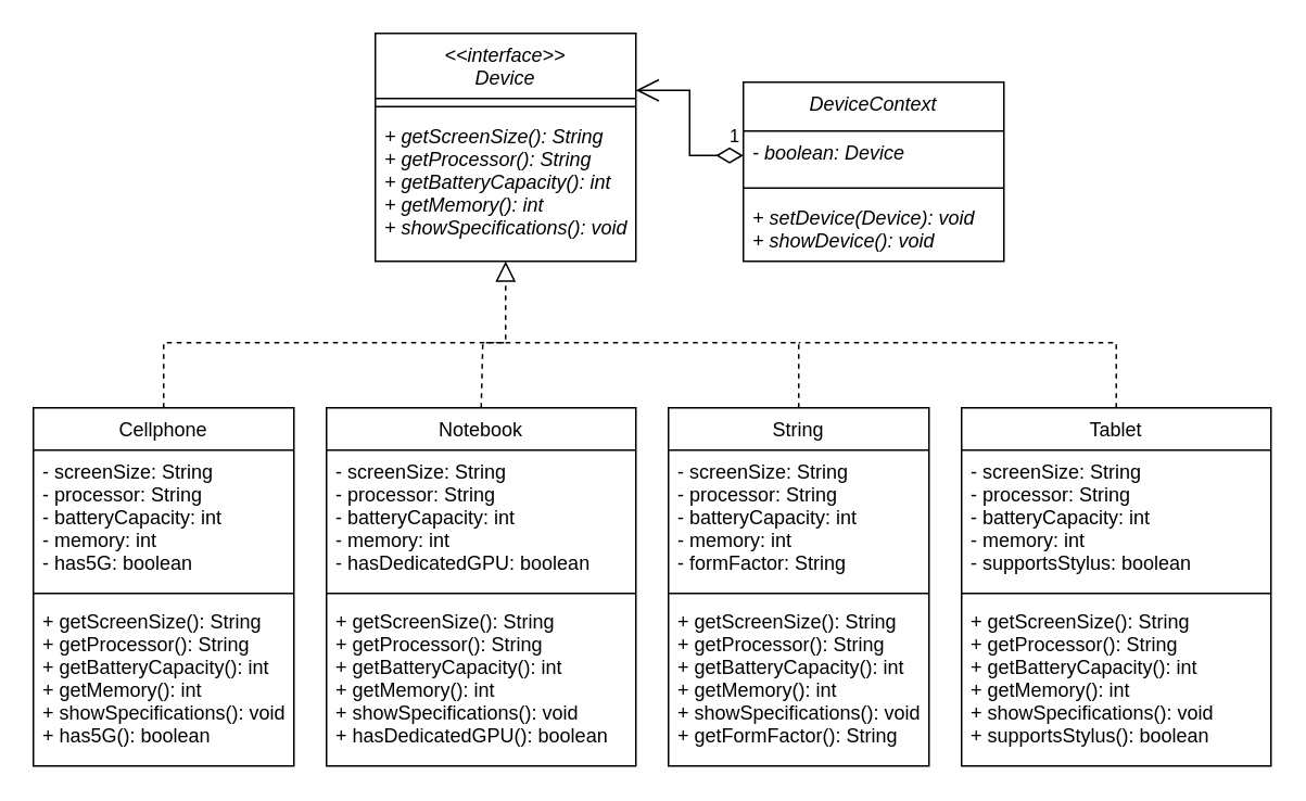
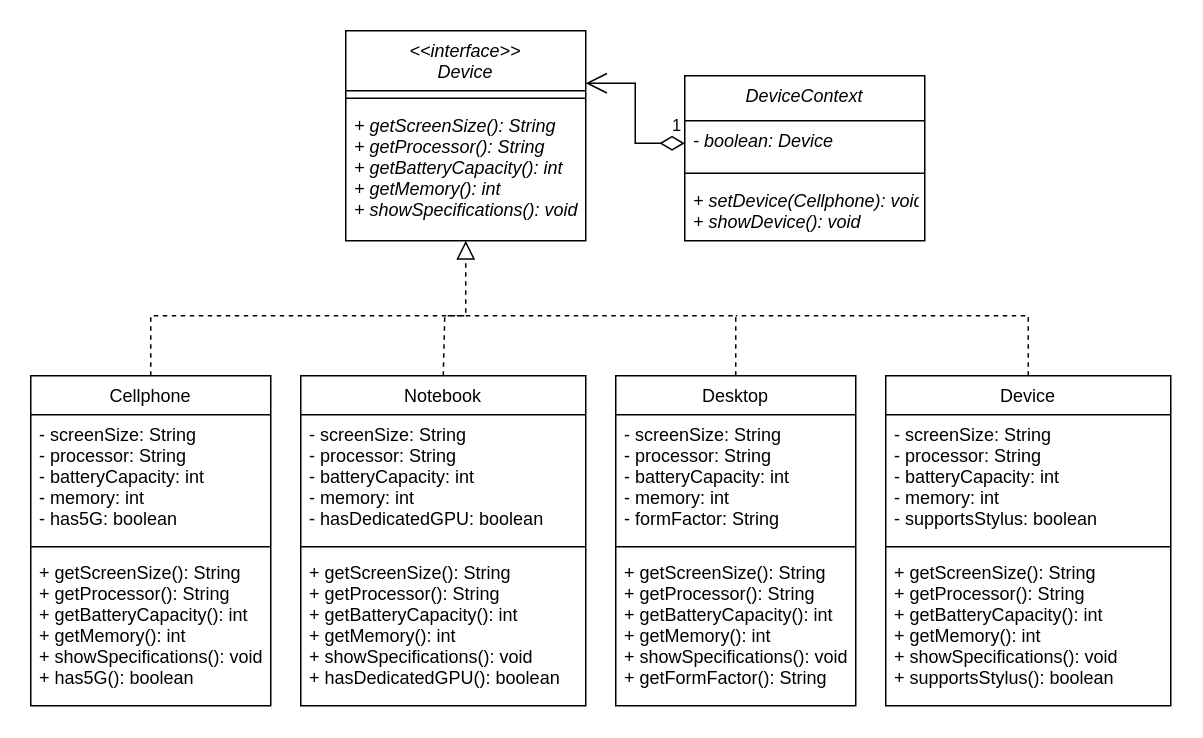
  <mxCell id="0" />
  <mxCell id="1" parent="0" />
  <mxCell id="2" value="Cellphone" style="swimlane;fontStyle=0;align=center;verticalAlign=top;childLayout=stackLayout;horizontal=1;startSize=26;horizontalStack=0;resizeParent=1;resizeLast=0;collapsible=1;marginBottom=0;rounded=0;shadow=0;strokeWidth=1;" parent="1" vertex="1"><mxGeometry x="20" y="250" width="160" height="220" as="geometry"><mxRectangle x="130" y="380" width="160" height="26" as="alternateBounds" /></mxGeometry></mxCell>
  <mxCell id="3" value="- screenSize: String&#10;- processor: String&#10;- batteryCapacity: int&#10;- memory: int&#10;- has5G: boolean" style="text;align=left;verticalAlign=top;spacingLeft=4;spacingRight=4;overflow=hidden;rotatable=0;points=[[0,0.5],[1,0.5]];portConstraint=eastwest;" parent="2" vertex="1"><mxGeometry y="26" width="160" height="84" as="geometry" /></mxCell>
  <mxCell id="4" value="" style="line;html=1;strokeWidth=1;align=left;verticalAlign=middle;spacingTop=-1;spacingLeft=3;spacingRight=3;rotatable=0;labelPosition=right;points=[];portConstraint=eastwest;" parent="2" vertex="1"><mxGeometry y="110" width="160" height="8" as="geometry" /></mxCell>
  <mxCell id="5" value="+ getScreenSize(): String&#10;+ getProcessor(): String&#10;+ getBatteryCapacity(): int&#10;+ getMemory(): int&#10;+ showSpecifications(): void&#10;+ has5G(): boolean" style="text;align=left;verticalAlign=top;spacingLeft=4;spacingRight=4;overflow=hidden;rotatable=0;points=[[0,0.5],[1,0.5]];portConstraint=eastwest;" parent="2" vertex="1"><mxGeometry y="118" width="160" height="88" as="geometry" /></mxCell>
  <mxCell id="6" value="&lt;&lt;interface&gt;&gt;&#10;Device" style="swimlane;fontStyle=2;align=center;verticalAlign=top;childLayout=stackLayout;horizontal=1;startSize=40;horizontalStack=0;resizeParent=1;resizeLast=0;collapsible=1;marginBottom=0;rounded=0;shadow=0;strokeWidth=1;" parent="1" vertex="1"><mxGeometry x="230" y="20" width="160" height="140" as="geometry"><mxRectangle x="230" y="140" width="160" height="26" as="alternateBounds" /></mxGeometry></mxCell>
  <mxCell id="7" value="" style="line;html=1;strokeWidth=1;align=left;verticalAlign=middle;spacingTop=-1;spacingLeft=3;spacingRight=3;rotatable=0;labelPosition=right;points=[];portConstraint=eastwest;" parent="6" vertex="1"><mxGeometry y="40" width="160" height="10" as="geometry" /></mxCell>
  <mxCell id="8" value="+ getScreenSize(): String&#10;+ getProcessor(): String&#10;+ getBatteryCapacity(): int&#10;+ getMemory(): int&#10;+ showSpecifications(): void" style="text;align=left;verticalAlign=top;spacingLeft=4;spacingRight=4;overflow=hidden;rotatable=0;points=[[0,0.5],[1,0.5]];portConstraint=eastwest;fontStyle=2" parent="6" vertex="1"><mxGeometry y="50" width="160" height="80" as="geometry" /></mxCell>
  <mxCell id="9" value="" style="endArrow=block;endSize=10;endFill=0;shadow=0;strokeWidth=1;rounded=0;curved=0;edgeStyle=elbowEdgeStyle;elbow=vertical;entryX=0.5;entryY=1;entryDx=0;entryDy=0;dashed=1;" parent="1" source="2" edge="1" target="6"><mxGeometry width="160" relative="1" as="geometry"><mxPoint x="500" y="350" as="sourcePoint" /><mxPoint x="394" y="162" as="targetPoint" /><Array as="points"><mxPoint x="256" y="210" /></Array></mxGeometry></mxCell>
  <mxCell id="10" value="Notebook" style="swimlane;fontStyle=0;align=center;verticalAlign=top;childLayout=stackLayout;horizontal=1;startSize=26;horizontalStack=0;resizeParent=1;resizeLast=0;collapsible=1;marginBottom=0;rounded=0;shadow=0;strokeWidth=1;" parent="1" vertex="1"><mxGeometry x="200" y="250" width="190" height="220" as="geometry"><mxRectangle x="130" y="380" width="160" height="26" as="alternateBounds" /></mxGeometry></mxCell>
  <mxCell id="11" value="- screenSize: String&#10;- processor: String&#10;- batteryCapacity: int&#10;- memory: int&#10;- hasDedicatedGPU: boolean" style="text;align=left;verticalAlign=top;spacingLeft=4;spacingRight=4;overflow=hidden;rotatable=0;points=[[0,0.5],[1,0.5]];portConstraint=eastwest;" parent="10" vertex="1"><mxGeometry y="26" width="190" height="84" as="geometry" /></mxCell>
  <mxCell id="12" value="" style="line;html=1;strokeWidth=1;align=left;verticalAlign=middle;spacingTop=-1;spacingLeft=3;spacingRight=3;rotatable=0;labelPosition=right;points=[];portConstraint=eastwest;" parent="10" vertex="1"><mxGeometry y="110" width="190" height="8" as="geometry" /></mxCell>
  <mxCell id="13" value="+ getScreenSize(): String&#10;+ getProcessor(): String&#10;+ getBatteryCapacity(): int&#10;+ getMemory(): int&#10;+ showSpecifications(): void&#10;+ hasDedicatedGPU(): boolean" style="text;align=left;verticalAlign=top;spacingLeft=4;spacingRight=4;overflow=hidden;rotatable=0;points=[[0,0.5],[1,0.5]];portConstraint=eastwest;" parent="10" vertex="1"><mxGeometry y="118" width="190" height="102" as="geometry" /></mxCell>
  <mxCell id="14" value="" style="endArrow=none;html=1;rounded=0;exitX=0.5;exitY=0;exitDx=0;exitDy=0;dashed=1;" parent="1" source="10" edge="1"><mxGeometry width="50" height="50" relative="1" as="geometry"><mxPoint x="280" y="260" as="sourcePoint" /><mxPoint x="390" y="210" as="targetPoint" /><Array as="points"><mxPoint x="296" y="210" /></Array></mxGeometry></mxCell>
- <mxCell id="15" value="String" style="swimlane;fontStyle=0;align=center;verticalAlign=top;childLayout=stackLayout;horizontal=1;startSize=26;horizontalStack=0;resizeParent=1;resizeLast=0;collapsible=1;marginBottom=0;rounded=0;shadow=0;strokeWidth=1;" parent="1" vertex="1"><mxGeometry x="410" y="250" width="160" height="220" as="geometry"><mxRectangle x="130" y="380" width="160" height="26" as="alternateBounds" /></mxGeometry></mxCell>
+ <mxCell id="15" value="Desktop" style="swimlane;fontStyle=0;align=center;verticalAlign=top;childLayout=stackLayout;horizontal=1;startSize=26;horizontalStack=0;resizeParent=1;resizeLast=0;collapsible=1;marginBottom=0;rounded=0;shadow=0;strokeWidth=1;" parent="1" vertex="1"><mxGeometry x="410" y="250" width="160" height="220" as="geometry"><mxRectangle x="130" y="380" width="160" height="26" as="alternateBounds" /></mxGeometry></mxCell>
  <mxCell id="16" value="- screenSize: String&#10;- processor: String&#10;- batteryCapacity: int&#10;- memory: int&#10;- formFactor: String" style="text;align=left;verticalAlign=top;spacingLeft=4;spacingRight=4;overflow=hidden;rotatable=0;points=[[0,0.5],[1,0.5]];portConstraint=eastwest;" parent="15" vertex="1"><mxGeometry y="26" width="160" height="84" as="geometry" /></mxCell>
  <mxCell id="17" value="" style="line;html=1;strokeWidth=1;align=left;verticalAlign=middle;spacingTop=-1;spacingLeft=3;spacingRight=3;rotatable=0;labelPosition=right;points=[];portConstraint=eastwest;" parent="15" vertex="1"><mxGeometry y="110" width="160" height="8" as="geometry" /></mxCell>
  <mxCell id="18" value="+ getScreenSize(): String&#10;+ getProcessor(): String&#10;+ getBatteryCapacity(): int&#10;+ getMemory(): int&#10;+ showSpecifications(): void&#10;+ getFormFactor(): String" style="text;align=left;verticalAlign=top;spacingLeft=4;spacingRight=4;overflow=hidden;rotatable=0;points=[[0,0.5],[1,0.5]];portConstraint=eastwest;" parent="15" vertex="1"><mxGeometry y="118" width="160" height="102" as="geometry" /></mxCell>
  <mxCell id="19" value="" style="endArrow=none;html=1;rounded=0;exitX=0.5;exitY=0;exitDx=0;exitDy=0;dashed=1;" parent="1" source="15" edge="1"><mxGeometry width="50" height="50" relative="1" as="geometry"><mxPoint x="370" y="240" as="sourcePoint" /><mxPoint x="390" y="210" as="targetPoint" /><Array as="points"><mxPoint x="490" y="210" /></Array></mxGeometry></mxCell>
- <mxCell id="20" value="Tablet" style="swimlane;fontStyle=0;align=center;verticalAlign=top;childLayout=stackLayout;horizontal=1;startSize=26;horizontalStack=0;resizeParent=1;resizeLast=0;collapsible=1;marginBottom=0;rounded=0;shadow=0;strokeWidth=1;" parent="1" vertex="1"><mxGeometry x="590" y="250" width="190" height="220" as="geometry"><mxRectangle x="130" y="380" width="160" height="26" as="alternateBounds" /></mxGeometry></mxCell>
+ <mxCell id="20" value="Device" style="swimlane;fontStyle=0;align=center;verticalAlign=top;childLayout=stackLayout;horizontal=1;startSize=26;horizontalStack=0;resizeParent=1;resizeLast=0;collapsible=1;marginBottom=0;rounded=0;shadow=0;strokeWidth=1;" parent="1" vertex="1"><mxGeometry x="590" y="250" width="190" height="220" as="geometry"><mxRectangle x="130" y="380" width="160" height="26" as="alternateBounds" /></mxGeometry></mxCell>
  <mxCell id="21" value="- screenSize: String&#10;- processor: String&#10;- batteryCapacity: int&#10;- memory: int&#10;- supportsStylus: boolean" style="text;align=left;verticalAlign=top;spacingLeft=4;spacingRight=4;overflow=hidden;rotatable=0;points=[[0,0.5],[1,0.5]];portConstraint=eastwest;" parent="20" vertex="1"><mxGeometry y="26" width="190" height="84" as="geometry" /></mxCell>
  <mxCell id="22" value="" style="line;html=1;strokeWidth=1;align=left;verticalAlign=middle;spacingTop=-1;spacingLeft=3;spacingRight=3;rotatable=0;labelPosition=right;points=[];portConstraint=eastwest;" parent="20" vertex="1"><mxGeometry y="110" width="190" height="8" as="geometry" /></mxCell>
  <mxCell id="23" value="+ getScreenSize(): String&#10;+ getProcessor(): String&#10;+ getBatteryCapacity(): int&#10;+ getMemory(): int&#10;+ showSpecifications(): void&#10;+ supportsStylus(): boolean" style="text;align=left;verticalAlign=top;spacingLeft=4;spacingRight=4;overflow=hidden;rotatable=0;points=[[0,0.5],[1,0.5]];portConstraint=eastwest;" parent="20" vertex="1"><mxGeometry y="118" width="190" height="102" as="geometry" /></mxCell>
  <mxCell id="24" value="" style="endArrow=none;html=1;rounded=0;exitX=0.5;exitY=0;exitDx=0;exitDy=0;dashed=1;" parent="1" source="20" edge="1"><mxGeometry width="50" height="50" relative="1" as="geometry"><mxPoint x="660" y="300" as="sourcePoint" /><mxPoint x="490" y="210" as="targetPoint" /><Array as="points"><mxPoint x="685" y="210" /></Array></mxGeometry></mxCell>
  <mxCell id="25" value="DeviceContext" style="swimlane;fontStyle=2;align=center;verticalAlign=top;childLayout=stackLayout;horizontal=1;startSize=30;horizontalStack=0;resizeParent=1;resizeLast=0;collapsible=1;marginBottom=0;rounded=0;shadow=0;strokeWidth=1;" parent="1" vertex="1"><mxGeometry x="456" y="50" width="160" height="110" as="geometry"><mxRectangle x="230" y="140" width="160" height="26" as="alternateBounds" /></mxGeometry></mxCell>
  <mxCell id="26" value="- boolean: Device&#10;" style="text;align=left;verticalAlign=top;spacingLeft=4;spacingRight=4;overflow=hidden;rotatable=0;points=[[0,0.5],[1,0.5]];portConstraint=eastwest;fontStyle=2" parent="25" vertex="1"><mxGeometry y="30" width="160" height="30" as="geometry" /></mxCell>
  <mxCell id="27" value="" style="line;html=1;strokeWidth=1;align=left;verticalAlign=middle;spacingTop=-1;spacingLeft=3;spacingRight=3;rotatable=0;labelPosition=right;points=[];portConstraint=eastwest;" parent="25" vertex="1"><mxGeometry y="60" width="160" height="10" as="geometry" /></mxCell>
- <mxCell id="28" value="+ setDevice(Device): void&#10;+ showDevice(): void" style="text;align=left;verticalAlign=top;spacingLeft=4;spacingRight=4;overflow=hidden;rotatable=0;points=[[0,0.5],[1,0.5]];portConstraint=eastwest;fontStyle=2" parent="25" vertex="1"><mxGeometry y="70" width="160" height="40" as="geometry" /></mxCell>
+ <mxCell id="28" value="+ setDevice(Cellphone): void&#10;+ showDevice(): void" style="text;align=left;verticalAlign=top;spacingLeft=4;spacingRight=4;overflow=hidden;rotatable=0;points=[[0,0.5],[1,0.5]];portConstraint=eastwest;fontStyle=2" parent="25" vertex="1"><mxGeometry y="70" width="160" height="40" as="geometry" /></mxCell>
  <mxCell id="29" value="" style="endArrow=open;html=1;endSize=12;startArrow=diamondThin;startSize=14;startFill=0;edgeStyle=orthogonalEdgeStyle;rounded=0;exitX=0;exitY=0.5;exitDx=0;exitDy=0;entryX=1;entryY=0.25;entryDx=0;entryDy=0;" edge="1" parent="1" source="26" target="6"><mxGeometry x="-0.007" relative="1" as="geometry"><mxPoint x="336" y="220" as="sourcePoint" /><mxPoint x="496" y="220" as="targetPoint" /><mxPoint as="offset" /></mxGeometry></mxCell>
  <mxCell id="30" value="1" style="edgeLabel;resizable=0;html=1;align=left;verticalAlign=top;" connectable="0" vertex="1" parent="29"><mxGeometry x="-1" relative="1" as="geometry"><mxPoint x="-10" y="-25" as="offset" /></mxGeometry></mxCell>
